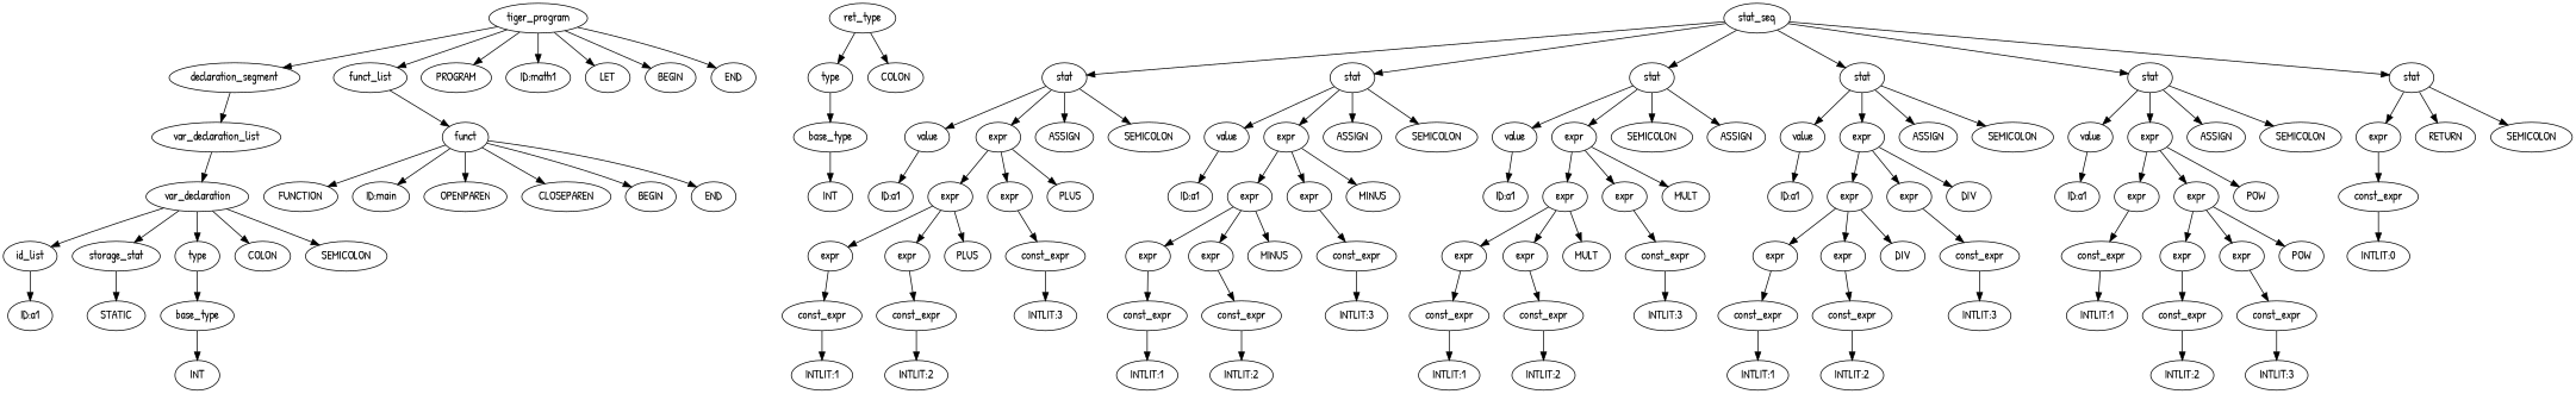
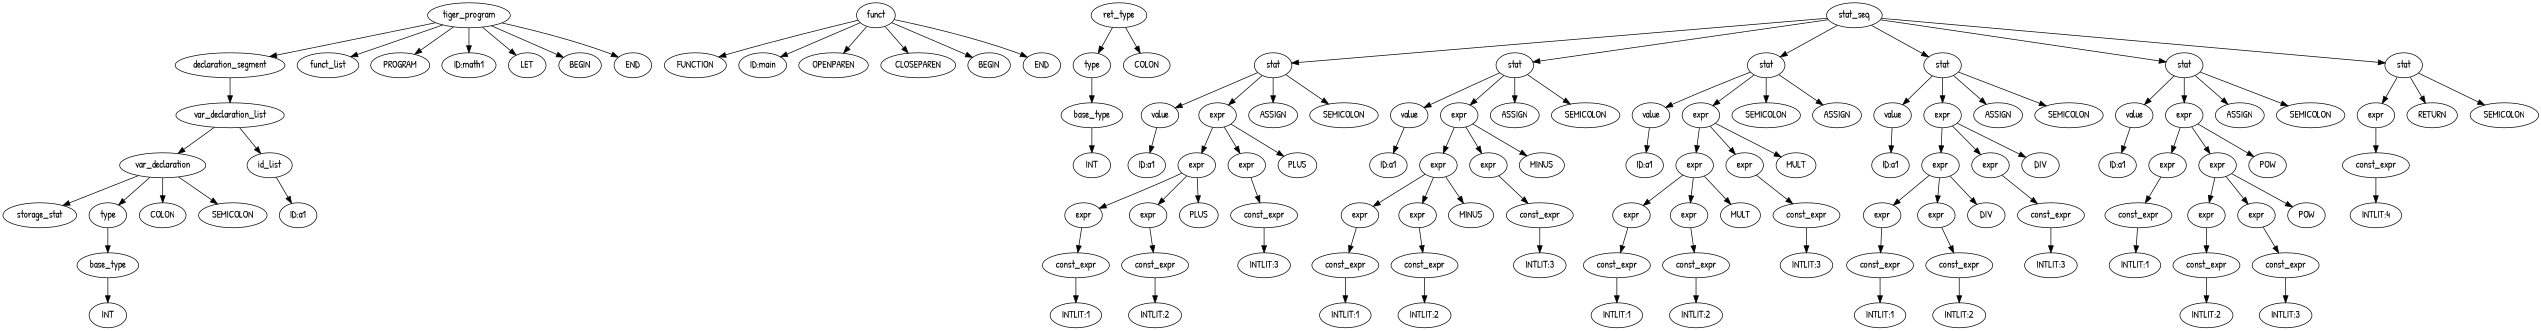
  strict digraph {
    fontname="Patrick Hand"
    ordering=out
    node [fontname="Patrick Hand"]
    edge [fontname="Patrick Hand"]
    n1 [label=id_list]
    n2 [label="ID:a1"]
    n3 [label=tiger_program]
    n4 [label=declaration_segment]
    n5 [label=funct_list]
    n6 [label=PROGRAM]
    n7 [label="ID:math1"]
    n8 [label=LET]
    n9 [label=BEGIN]
    n10 [label=END]
    n11 [label=var_declaration_list]
    n12 [label=funct]
    n13 [label=var_declaration]
    n14 [label=storage_stat]
    n15 [label=type]
    n16 [label=COLON]
    n17 [label=SEMICOLON]
-   n18 [label=STATIC]
    n19 [label=base_type]
    n20 [label=INT]
    n21 [label=FUNCTION]
    n22 [label="ID:main"]
    n23 [label=OPENPAREN]
    n24 [label=CLOSEPAREN]
    n25 [label=BEGIN]
    n26 [label=END]
    n27 [label=ret_type]
    n28 [label=type]
    n29 [label=COLON]
    n30 [label=stat_seq]
    n31 [label=stat]
    n32 [label=stat]
    n33 [label=stat]
    n34 [label=stat]
    n35 [label=stat]
    n36 [label=stat]
    n37 [label=base_type]
    n38 [label=INT]
    n39 [label=value]
    n40 [label=expr]
    n41 [label=ASSIGN]
    n42 [label=SEMICOLON]
    n43 [label=value]
    n44 [label=expr]
    n45 [label=ASSIGN]
    n46 [label=SEMICOLON]
    n47 [label=value]
    n48 [label=expr]
    n49 [label=SEMICOLON]
    n50 [label=ASSIGN]
    n51 [label=value]
    n52 [label=expr]
    n53 [label=ASSIGN]
    n54 [label=SEMICOLON]
    n55 [label=value]
    n56 [label=expr]
    n57 [label=ASSIGN]
    n58 [label=SEMICOLON]
    n59 [label=expr]
    n60 [label=RETURN]
    n61 [label=SEMICOLON]
    n62 [label="ID:a1"]
    n63 [label=expr]
    n64 [label=expr]
    n65 [label=PLUS]
    n66 [label=expr]
    n67 [label=const_expr]
    n68 [label="INTLIT:1"]
    n69 [label=expr]
    n70 [label=PLUS]
    n71 [label=const_expr]
    n72 [label="INTLIT:2"]
    n73 [label=const_expr]
    n74 [label="INTLIT:3"]
    n75 [label="ID:a1"]
    n76 [label=expr]
    n77 [label=expr]
    n78 [label=MINUS]
    n79 [label=expr]
    n80 [label=const_expr]
    n81 [label="INTLIT:1"]
    n82 [label=expr]
    n83 [label=MINUS]
    n84 [label=const_expr]
    n85 [label="INTLIT:2"]
    n86 [label=const_expr]
    n87 [label="INTLIT:3"]
    n88 [label="ID:a1"]
    n89 [label=expr]
    n90 [label=expr]
    n91 [label=MULT]
    n92 [label=expr]
    n93 [label=const_expr]
    n94 [label="INTLIT:1"]
    n95 [label=expr]
    n96 [label=MULT]
    n97 [label=const_expr]
    n98 [label="INTLIT:2"]
    n99 [label=const_expr]
    n100 [label="INTLIT:3"]
    n101 [label="ID:a1"]
    n102 [label=expr]
    n103 [label=expr]
    n104 [label=DIV]
    n105 [label=expr]
    n106 [label=const_expr]
    n107 [label="INTLIT:1"]
    n108 [label=expr]
    n109 [label=DIV]
    n110 [label=const_expr]
    n111 [label="INTLIT:2"]
    n112 [label=const_expr]
    n113 [label="INTLIT:3"]
    n114 [label="ID:a1"]
    n115 [label=expr]
    n116 [label=expr]
    n117 [label=POW]
    n118 [label=const_expr]
    n119 [label="INTLIT:1"]
    n120 [label=expr]
    n121 [label=expr]
    n122 [label=POW]
    n123 [label=const_expr]
    n124 [label="INTLIT:2"]
    n125 [label=const_expr]
    n126 [label="INTLIT:3"]
    n127 [label=const_expr]
-   n128 [label="INTLIT:0"]
+   n128 [label="INTLIT:4"]
    n1 -> n2
    n3 -> n4
    n3 -> n5
    n3 -> n6
    n3 -> n7
    n3 -> n8
    n3 -> n9
    n3 -> n10
    n4 -> n11
-   n5 -> n12
    n11 -> n13
    n12 -> n21
    n12 -> n22
    n12 -> n23
    n12 -> n24
    n12 -> n25
    n12 -> n26
-   n13 -> n1
+   n11 -> n1
    n13 -> n14
    n13 -> n15
    n13 -> n16
    n13 -> n17
-   n14 -> n18
    n15 -> n19
    n19 -> n20
    n27 -> n28
    n27 -> n29
    n28 -> n37
    n30 -> n31
    n30 -> n32
    n30 -> n33
    n30 -> n34
    n30 -> n35
    n30 -> n36
    n31 -> n39
    n31 -> n40
    n31 -> n41
    n31 -> n42
    n32 -> n43
    n32 -> n44
    n32 -> n45
    n32 -> n46
    n33 -> n47
    n33 -> n48
    n33 -> n49
    n33 -> n50
    n34 -> n51
    n34 -> n52
    n34 -> n53
    n34 -> n54
    n35 -> n55
    n35 -> n56
    n35 -> n57
    n35 -> n58
    n36 -> n59
    n36 -> n60
    n36 -> n61
    n37 -> n38
    n39 -> n62
    n40 -> n63
    n40 -> n64
    n40 -> n65
    n43 -> n75
    n44 -> n76
    n44 -> n77
    n44 -> n78
    n47 -> n88
    n48 -> n89
    n48 -> n90
    n48 -> n91
    n51 -> n101
    n52 -> n102
    n52 -> n103
    n52 -> n104
    n55 -> n114
    n56 -> n115
    n56 -> n116
    n56 -> n117
    n59 -> n127
    n63 -> n66
    n63 -> n69
    n63 -> n70
    n64 -> n73
    n66 -> n67
    n67 -> n68
    n69 -> n71
    n71 -> n72
    n73 -> n74
    n76 -> n79
    n76 -> n82
    n76 -> n83
    n77 -> n86
    n79 -> n80
    n80 -> n81
    n82 -> n84
    n84 -> n85
    n86 -> n87
    n89 -> n92
    n89 -> n95
    n89 -> n96
    n90 -> n99
    n92 -> n93
    n93 -> n94
    n95 -> n97
    n97 -> n98
    n99 -> n100
    n102 -> n105
    n102 -> n108
    n102 -> n109
    n103 -> n112
    n105 -> n106
    n106 -> n107
    n108 -> n110
    n110 -> n111
    n112 -> n113
    n115 -> n118
    n116 -> n120
    n116 -> n121
    n116 -> n122
    n118 -> n119
    n120 -> n123
    n121 -> n125
    n123 -> n124
    n125 -> n126
    n127 -> n128
  }
